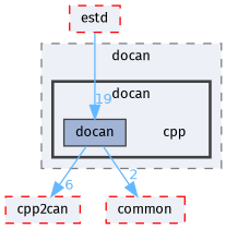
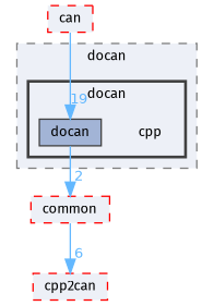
  digraph {
    compound=true
    fontname="Fira Sans"
    node [fontname="Fira Sans" fontsize=10 shape=box color=red fillcolor="#edf0f7" style="filled,dashed"]
    edge [color=steelblue1 fontcolor=steelblue1 fontname="Fira Sans" fontsize=10 labeldistance=1.5 labelfontname=Helvetica labelfontsize=10]
    n1 [height=0.2 label=cpp shape=plaintext width=0.4 color="" fillcolor="" style=""]
    n2 [color=grey25 fillcolor="#a2b4d6" height=0.2 label=docan style=filled width=0.4]
    n3 [height=0.2 label=cpp2can width=0.4]
    n4 [height=0.2 label=common width=0.4]
-   n5 [height=0.2 label=estd width=0.4]
+   n5 [height=0.2 label=can width=0.4]
    subgraph cluster_1 {
      bgcolor="#edf0f7"
      fontsize=10
      label=docan
      pencolor=grey50
      style="filled,dashed"
      subgraph cluster_2 {
        bgcolor="#edf0f7"
        fontsize=10
        label=docan
        pencolor=grey25
        style="filled,bold"
        n1
        n2
      }
    }
-   n2 -> n3 [headlabel=6]
+   n4 -> n3 [headlabel=6]
    n2 -> n4 [headlabel=2]
    n5 -> n2 [headlabel=19]
  }
